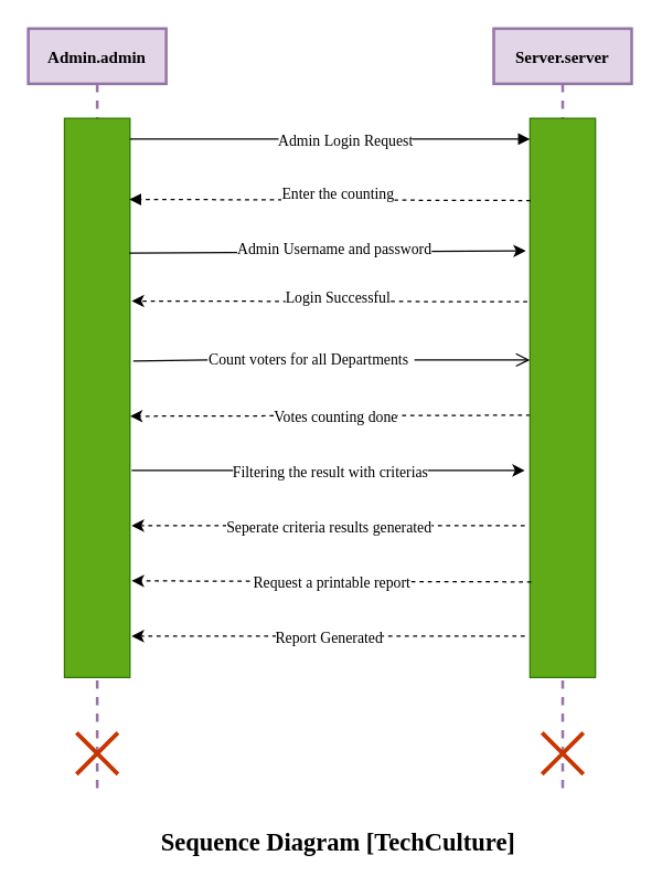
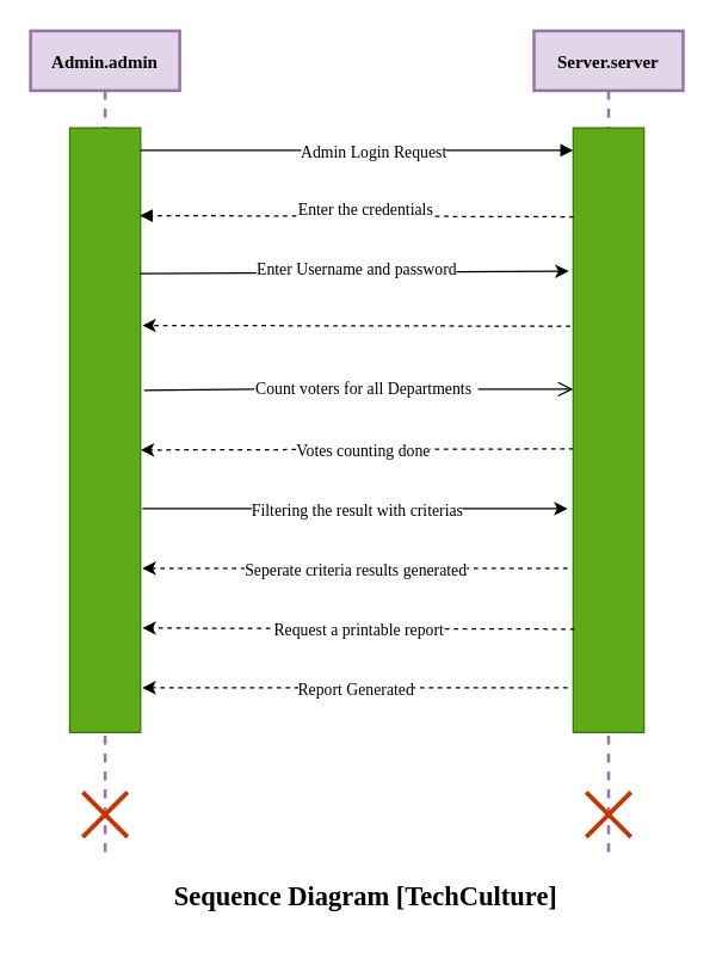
  <mxCell id="0" />
  <mxCell id="1" parent="0" />
  <mxCell id="2" value="" style="endArrow=classic;html=1;rounded=0;fontFamily=Times New Roman;fontSize=11;strokeWidth=1;dashed=1;entryX=1.002;entryY=0.602;entryDx=0;entryDy=0;entryPerimeter=0;" edge="1" parent="1"><mxGeometry relative="1" as="geometry"><mxPoint x="390" y="300" as="sourcePoint" /><mxPoint x="93.845" y="300.75" as="targetPoint" /></mxGeometry></mxCell>
  <mxCell id="3" value="Votes counting done" style="edgeLabel;resizable=0;html=1;align=center;verticalAlign=middle;rounded=0;shadow=0;glass=0;sketch=0;fontFamily=Times New Roman;fontSize=11;strokeWidth=2;" connectable="0" vertex="1" parent="2"><mxGeometry relative="1" as="geometry" /></mxCell>
  <mxCell id="4" value="Admin.admin" style="shape=umlLifeline;perimeter=lifelinePerimeter;container=1;collapsible=0;recursiveResize=0;rounded=0;shadow=0;strokeWidth=2;fontFamily=Times New Roman;fillColor=#e1d5e7;strokeColor=#9673a6;sketch=0;glass=0;fontStyle=1" parent="1" vertex="1"><mxGeometry x="20" y="20" width="100" height="550" as="geometry" /></mxCell>
  <mxCell id="5" value="" style="points=[];perimeter=orthogonalPerimeter;rounded=0;shadow=0;strokeWidth=1;fontStyle=1;fillColor=#60a917;strokeColor=#2D7600;fontColor=#ffffff;fontFamily=Times New Roman;" parent="4" vertex="1"><mxGeometry x="26.25" y="65" width="47.5" height="405" as="geometry" /></mxCell>
  <mxCell id="6" value="" style="shape=umlDestroy;whiteSpace=wrap;html=1;strokeWidth=3;rounded=0;shadow=0;glass=0;sketch=0;fontFamily=Times New Roman;fontSize=11;fillColor=#fa6800;fontColor=#000000;strokeColor=#C73500;" vertex="1" parent="4"><mxGeometry x="35" y="510" width="30" height="30" as="geometry" /></mxCell>
  <mxCell id="7" value="Server.server" style="shape=umlLifeline;perimeter=lifelinePerimeter;container=1;collapsible=0;recursiveResize=0;rounded=0;shadow=0;strokeWidth=2;fontStyle=1;fontFamily=Times New Roman;fillColor=#e1d5e7;strokeColor=#9673a6;" parent="1" vertex="1"><mxGeometry x="357.5" y="20" width="100" height="550" as="geometry" /></mxCell>
  <mxCell id="8" value="" style="points=[];perimeter=orthogonalPerimeter;rounded=0;shadow=0;strokeWidth=1;fontStyle=1;fillColor=#60a917;fontColor=#ffffff;strokeColor=#2D7600;fontFamily=Times New Roman;" parent="7" vertex="1"><mxGeometry x="26.25" y="65" width="47.5" height="405" as="geometry" /></mxCell>
  <mxCell id="9" value="" style="shape=umlDestroy;whiteSpace=wrap;html=1;strokeWidth=3;rounded=0;shadow=0;glass=0;sketch=0;fontFamily=Times New Roman;fontSize=11;fillColor=#fa6800;fontColor=#000000;strokeColor=#C73500;" vertex="1" parent="7"><mxGeometry x="35" y="510" width="30" height="30" as="geometry" /></mxCell>
  <mxCell id="10" value="" style="verticalAlign=bottom;endArrow=block;shadow=0;strokeWidth=1;fontStyle=0;fontFamily=Times New Roman;" parent="1" source="5" target="8" edge="1"><mxGeometry relative="1" as="geometry"><mxPoint x="175" y="100" as="sourcePoint" /><Array as="points"><mxPoint x="180" y="100" /></Array></mxGeometry></mxCell>
  <mxCell id="11" value="Admin Login Request" style="edgeLabel;html=1;align=center;verticalAlign=middle;resizable=0;points=[];fontSize=11;fontFamily=Times New Roman;" vertex="1" connectable="0" parent="10"><mxGeometry x="0.075" relative="1" as="geometry"><mxPoint as="offset" /></mxGeometry></mxCell>
  <mxCell id="12" value="" style="verticalAlign=bottom;endArrow=block;shadow=0;strokeWidth=1;fontStyle=0;fontFamily=Times New Roman;dashed=1;exitX=0.009;exitY=0.147;exitDx=0;exitDy=0;exitPerimeter=0;entryX=0.99;entryY=0.145;entryDx=0;entryDy=0;entryPerimeter=0;" parent="1" source="8" target="5" edge="1"><mxGeometry relative="1" as="geometry"><mxPoint x="140" y="140" as="sourcePoint" /><mxPoint x="90" y="140" as="targetPoint" /></mxGeometry></mxCell>
  <mxCell id="13" value="" style="verticalAlign=bottom;endArrow=open;endSize=8;shadow=0;strokeWidth=1;fontStyle=1;exitX=1;exitY=0.5;exitDx=0;exitDy=0;fontFamily=Times New Roman;startArrow=none;" parent="1" source="19" target="8" edge="1"><mxGeometry x="-0.024" y="22" relative="1" as="geometry"><mxPoint x="140" y="197" as="targetPoint" /><mxPoint x="100" y="210" as="sourcePoint" /><mxPoint as="offset" /></mxGeometry></mxCell>
  <mxCell id="14" value="" style="endArrow=classic;html=1;rounded=0;fontFamily=Times New Roman;fontSize=14;entryX=-0.063;entryY=0.237;entryDx=0;entryDy=0;entryPerimeter=0;exitX=0.99;exitY=0.241;exitDx=0;exitDy=0;exitPerimeter=0;" edge="1" parent="1" source="5" target="8"><mxGeometry width="50" height="50" relative="1" as="geometry"><mxPoint x="100" y="180" as="sourcePoint" /><mxPoint x="230" y="180" as="targetPoint" /></mxGeometry></mxCell>
- <mxCell id="15" value="&lt;span style=&quot;color: rgb(0 , 0 , 0) ; font-family: &amp;#34;times new roman&amp;#34; ; font-size: 11px ; font-style: normal ; font-weight: 400 ; letter-spacing: normal ; text-align: center ; text-indent: 0px ; text-transform: none ; word-spacing: 0px ; background-color: rgb(255 , 255 , 255) ; display: inline ; float: none&quot;&gt;Admin Username and password&lt;/span&gt;" style="text;whiteSpace=wrap;html=1;fontSize=14;fontFamily=Times New Roman;" vertex="1" parent="1"><mxGeometry x="170" y="165" width="150" height="10" as="geometry" /></mxCell>
+ <mxCell id="15" value="&lt;span style=&quot;color: rgb(0 , 0 , 0) ; font-family: &amp;#34;times new roman&amp;#34; ; font-size: 11px ; font-style: normal ; font-weight: 400 ; letter-spacing: normal ; text-align: center ; text-indent: 0px ; text-transform: none ; word-spacing: 0px ; background-color: rgb(255 , 255 , 255) ; display: inline ; float: none&quot;&gt;Enter Username and password&lt;/span&gt;" style="text;whiteSpace=wrap;html=1;fontSize=14;fontFamily=Times New Roman;" vertex="1" parent="1"><mxGeometry x="170" y="165" width="150" height="10" as="geometry" /></mxCell>
  <mxCell id="16" value="" style="endArrow=classic;html=1;rounded=0;fontFamily=Times New Roman;fontSize=14;entryX=0;entryY=0.302;entryDx=0;entryDy=0;entryPerimeter=0;dashed=1;exitX=-0.04;exitY=0.328;exitDx=0;exitDy=0;exitPerimeter=0;" edge="1" parent="1" source="8"><mxGeometry width="50" height="50" relative="1" as="geometry"><mxPoint x="390" y="217.21" as="sourcePoint" /><mxPoint x="95" y="217.34" as="targetPoint" /></mxGeometry></mxCell>
- <mxCell id="17" value="&lt;span style=&quot;color: rgb(0 , 0 , 0) ; font-family: &amp;#34;times new roman&amp;#34; ; font-size: 11px ; font-style: normal ; font-weight: 400 ; letter-spacing: normal ; text-indent: 0px ; text-transform: none ; word-spacing: 0px ; background-color: rgb(255 , 255 , 255) ; display: inline ; float: none&quot;&gt;Login Successful&lt;/span&gt;" style="text;whiteSpace=wrap;html=1;fontSize=14;fontFamily=Times New Roman;align=center;" vertex="1" parent="1"><mxGeometry x="170" y="200" width="150" height="15" as="geometry" /></mxCell>
- <mxCell id="18" value="&lt;span style=&quot;font-family: &amp;#34;times new roman&amp;#34; ; font-size: 11px ; background-color: rgb(255 , 255 , 255)&quot;&gt;Enter the counting&lt;/span&gt;" style="text;whiteSpace=wrap;html=1;fontSize=14;fontFamily=Times New Roman;align=center;" vertex="1" parent="1"><mxGeometry x="170" y="125" width="150" height="20" as="geometry" /></mxCell>
- <mxCell id="19" value="&lt;span&gt;Count voters for all Departments&amp;nbsp;&lt;/span&gt;" style="text;html=1;strokeColor=none;fillColor=none;align=center;verticalAlign=middle;whiteSpace=wrap;rounded=0;shadow=0;glass=0;sketch=0;fontFamily=Times New Roman;fontSize=11;" vertex="1" parent="1"><mxGeometry x="150" y="250" width="150" height="20" as="geometry" /></mxCell>
+ <mxCell id="18" value="&lt;span style=&quot;font-family: &amp;#34;times new roman&amp;#34; ; font-size: 11px ; background-color: rgb(255 , 255 , 255)&quot;&gt;Enter the credentials&lt;/span&gt;" style="text;whiteSpace=wrap;html=1;fontSize=14;fontFamily=Times New Roman;align=center;" vertex="1" parent="1"><mxGeometry x="170" y="125" width="150" height="20" as="geometry" /></mxCell>
+ <mxCell id="19" value="&lt;span&gt;Count voters for all Departments&amp;nbsp;&lt;/span&gt;" style="text;html=1;strokeColor=none;fillColor=none;align=center;verticalAlign=middle;whiteSpace=wrap;rounded=0;shadow=0;glass=0;sketch=0;fontFamily=Times New Roman;fontSize=11;" vertex="1" parent="1"><mxGeometry x="170" y="250" width="150" height="20" as="geometry" /></mxCell>
  <mxCell id="20" value="" style="verticalAlign=bottom;endArrow=none;endSize=8;shadow=0;strokeWidth=1;fontStyle=1;fontFamily=Times New Roman;entryX=0;entryY=0.5;entryDx=0;entryDy=0;exitX=1.05;exitY=0.434;exitDx=0;exitDy=0;exitPerimeter=0;" edge="1" parent="1" source="5" target="19"><mxGeometry x="-0.024" y="22" relative="1" as="geometry"><mxPoint x="390" y="274" as="targetPoint" /><mxPoint x="100" y="260" as="sourcePoint" /><mxPoint as="offset" /></mxGeometry></mxCell>
  <mxCell id="21" value="" style="endArrow=classic;html=1;rounded=0;fontFamily=Times New Roman;fontSize=11;strokeWidth=1;" edge="1" parent="1"><mxGeometry relative="1" as="geometry"><mxPoint x="95" y="340" as="sourcePoint" /><mxPoint x="380" y="340" as="targetPoint" /></mxGeometry></mxCell>
  <mxCell id="22" value="Filtering the result with criterias" style="edgeLabel;resizable=0;html=1;align=center;verticalAlign=middle;rounded=0;shadow=0;glass=0;sketch=0;fontFamily=Times New Roman;fontSize=11;strokeWidth=2;" connectable="0" vertex="1" parent="21"><mxGeometry relative="1" as="geometry" /></mxCell>
  <mxCell id="23" value="" style="endArrow=classic;html=1;rounded=0;fontFamily=Times New Roman;fontSize=11;strokeWidth=1;dashed=1;" edge="1" parent="1"><mxGeometry relative="1" as="geometry"><mxPoint x="380" y="380" as="sourcePoint" /><mxPoint x="95" y="380" as="targetPoint" /></mxGeometry></mxCell>
  <mxCell id="24" value="Seperate criteria results generated" style="edgeLabel;resizable=0;html=1;align=center;verticalAlign=middle;rounded=0;shadow=0;glass=0;sketch=0;fontFamily=Times New Roman;fontSize=11;strokeWidth=2;" connectable="0" vertex="1" parent="23"><mxGeometry relative="1" as="geometry" /></mxCell>
  <mxCell id="25" value="" style="endArrow=classic;html=1;rounded=0;fontFamily=Times New Roman;fontSize=11;strokeWidth=1;dashed=1;exitX=0.02;exitY=0.829;exitDx=0;exitDy=0;exitPerimeter=0;" edge="1" parent="1" source="8"><mxGeometry relative="1" as="geometry"><mxPoint x="380" y="420" as="sourcePoint" /><mxPoint x="95" y="420" as="targetPoint" /></mxGeometry></mxCell>
  <mxCell id="26" value="Request a printable report" style="edgeLabel;resizable=0;html=1;align=center;verticalAlign=middle;rounded=0;shadow=0;glass=0;sketch=0;fontFamily=Times New Roman;fontSize=11;strokeWidth=2;" connectable="0" vertex="1" parent="25"><mxGeometry relative="1" as="geometry" /></mxCell>
  <mxCell id="27" value="" style="endArrow=classic;html=1;rounded=0;fontFamily=Times New Roman;fontSize=11;strokeWidth=1;dashed=1;" edge="1" parent="1"><mxGeometry relative="1" as="geometry"><mxPoint x="380" y="460" as="sourcePoint" /><mxPoint x="95" y="460" as="targetPoint" /></mxGeometry></mxCell>
  <mxCell id="28" value="Report Generated" style="edgeLabel;resizable=0;html=1;align=center;verticalAlign=middle;rounded=0;shadow=0;glass=0;sketch=0;fontFamily=Times New Roman;fontSize=11;strokeWidth=2;" connectable="0" vertex="1" parent="27"><mxGeometry relative="1" as="geometry" /></mxCell>
- <mxCell id="29" value="&lt;font style=&quot;font-size: 18px;&quot;&gt;&lt;b style=&quot;font-size: 18px;&quot;&gt;Sequence Diagram [TechCulture]&lt;/b&gt;&lt;/font&gt;" style="text;html=1;strokeColor=none;fillColor=none;align=center;verticalAlign=middle;whiteSpace=wrap;rounded=0;shadow=0;glass=0;sketch=0;fontFamily=Times New Roman;fontSize=18;" vertex="1" parent="1"><mxGeometry x="100" y="590" width="290" height="40" as="geometry" /></mxCell>
+ <mxCell id="29" value="&lt;font style=&quot;font-size: 18px;&quot;&gt;&lt;b style=&quot;font-size: 18px;&quot;&gt;Sequence Diagram [TechCulture]&lt;/b&gt;&lt;/font&gt;" style="text;html=1;strokeColor=none;fillColor=none;align=center;verticalAlign=middle;whiteSpace=wrap;rounded=0;shadow=0;glass=0;sketch=0;fontFamily=Times New Roman;fontSize=18;" vertex="1" parent="1"><mxGeometry x="100" y="580" width="290" height="40" as="geometry" /></mxCell>
